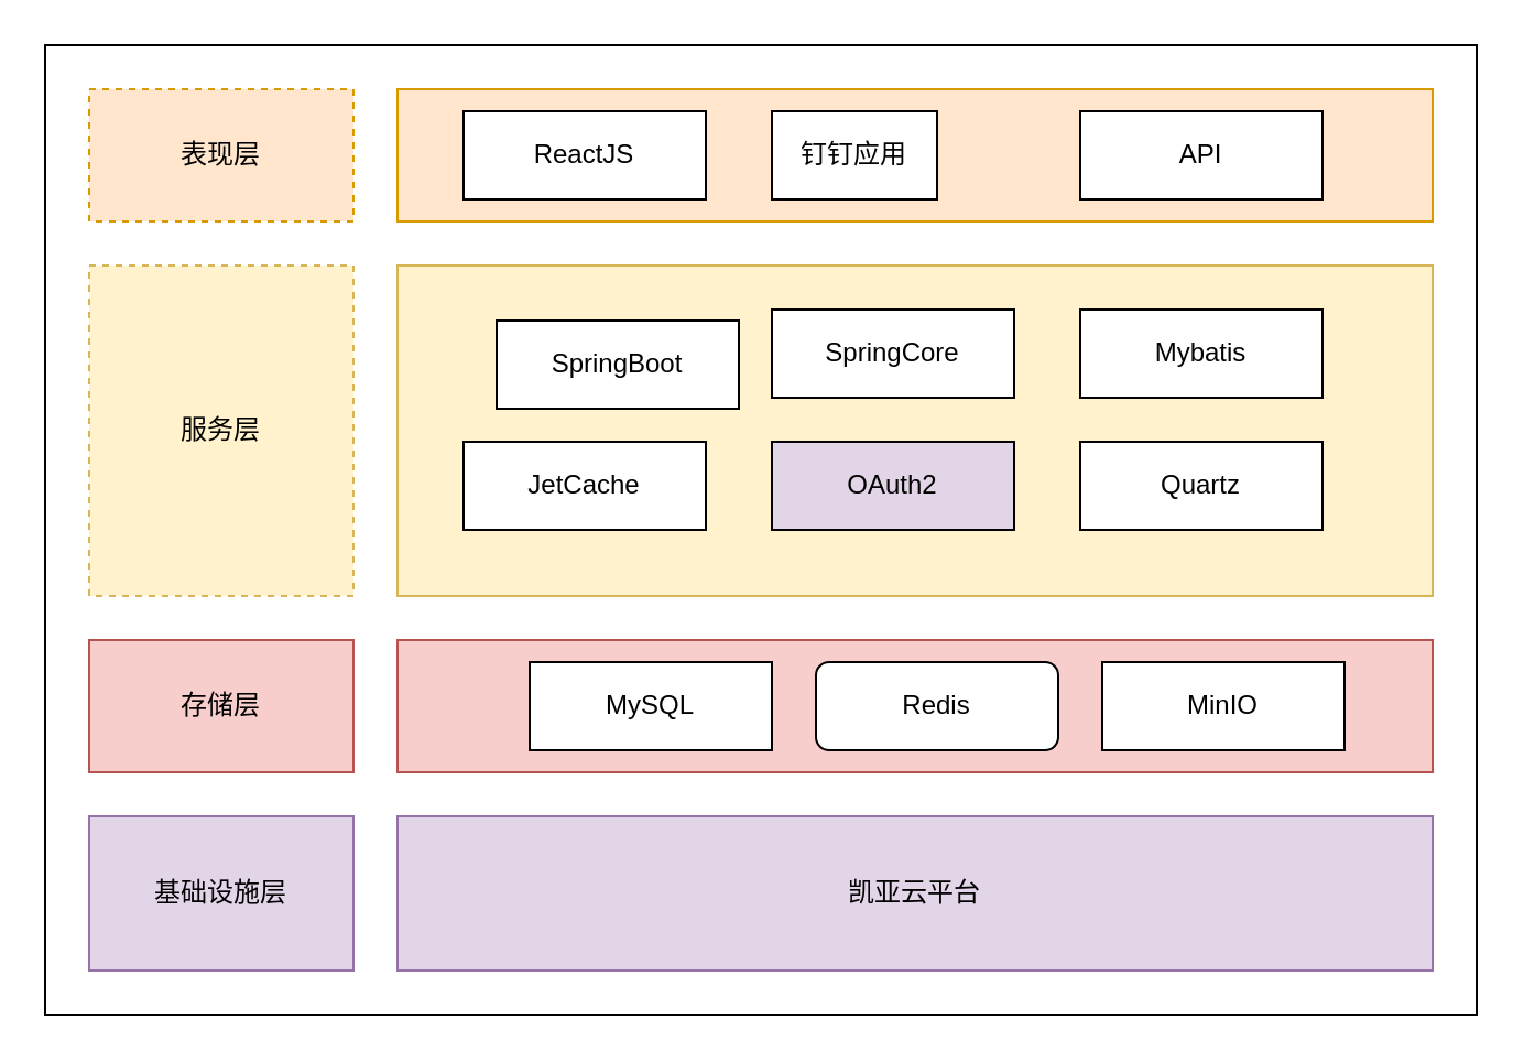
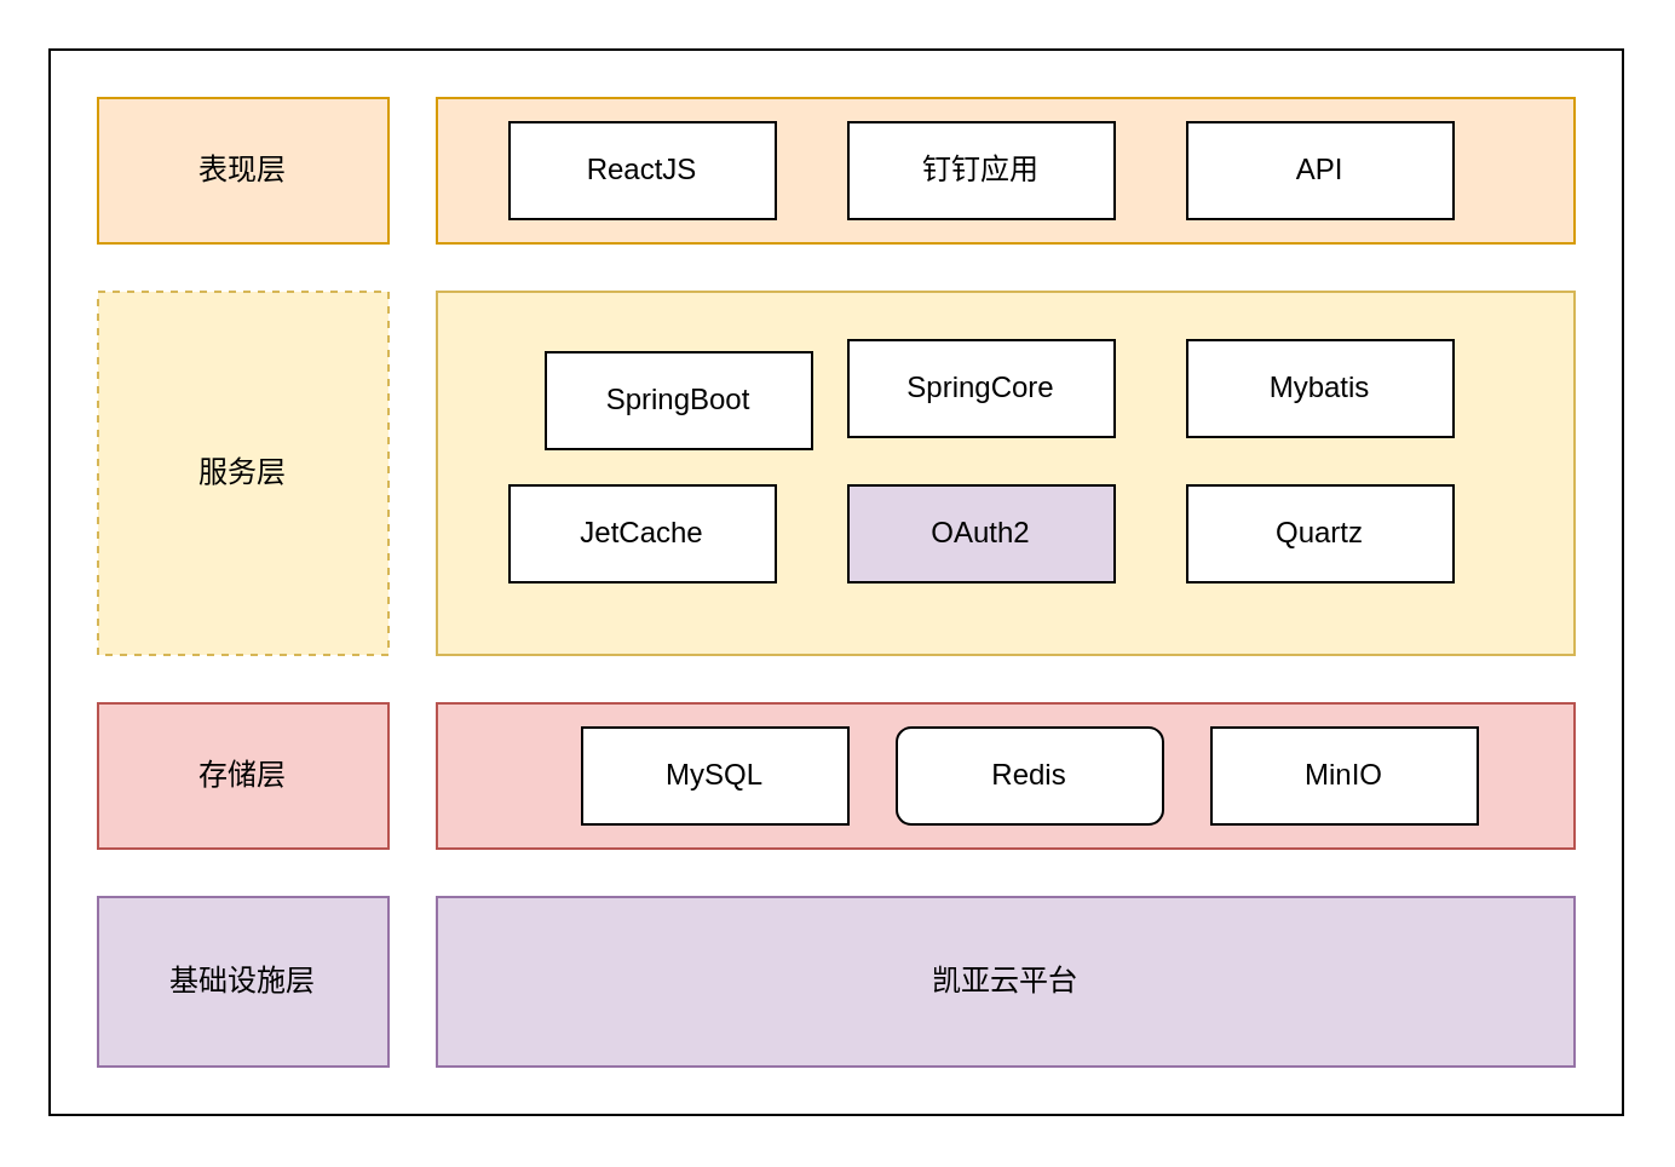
  <mxCell id="0" />
  <mxCell id="1" parent="0" />
  <mxCell id="2" value="" style="rounded=0;whiteSpace=wrap;html=1;fillColor=none;" vertex="1" parent="1"><mxGeometry x="20" y="20" width="650" height="440" as="geometry" /></mxCell>
  <mxCell id="3" value="凯亚云平台" style="rounded=0;whiteSpace=wrap;html=1;fillColor=#e1d5e7;strokeColor=#9673a6;" vertex="1" parent="1"><mxGeometry x="180" y="370" width="470" height="70" as="geometry" /></mxCell>
  <mxCell id="4" value="" style="rounded=0;whiteSpace=wrap;html=1;fillColor=#f8cecc;strokeColor=#b85450;" vertex="1" parent="1"><mxGeometry x="180" y="290" width="470" height="60" as="geometry" /></mxCell>
  <mxCell id="5" value="MySQL" style="rounded=0;whiteSpace=wrap;html=1;" vertex="1" parent="1"><mxGeometry x="240" y="300" width="110" height="40" as="geometry" /></mxCell>
  <mxCell id="6" value="Redis" style="whiteSpace=wrap;html=1;rounded=1;" vertex="1" parent="1"><mxGeometry x="370" y="300" width="110" height="40" as="geometry" /></mxCell>
  <mxCell id="7" value="" style="rounded=0;whiteSpace=wrap;html=1;fillColor=#ffe6cc;strokeColor=#d79b00;" vertex="1" parent="1"><mxGeometry x="180" y="40" width="470" height="60" as="geometry" /></mxCell>
  <mxCell id="8" value="ReactJS" style="rounded=0;whiteSpace=wrap;html=1;" vertex="1" parent="1"><mxGeometry x="210" y="50" width="110" height="40" as="geometry" /></mxCell>
- <mxCell id="9" value="钉钉应用" style="rounded=0;whiteSpace=wrap;html=1;" vertex="1" parent="1"><mxGeometry x="350" y="50" width="75" height="40" as="geometry" /></mxCell>
+ <mxCell id="9" value="钉钉应用" style="rounded=0;whiteSpace=wrap;html=1;" vertex="1" parent="1"><mxGeometry x="350" y="50" width="110" height="40" as="geometry" /></mxCell>
  <mxCell id="10" value="API" style="rounded=0;whiteSpace=wrap;html=1;" vertex="1" parent="1"><mxGeometry x="490" y="50" width="110" height="40" as="geometry" /></mxCell>
  <mxCell id="11" value="" style="rounded=0;whiteSpace=wrap;html=1;fillColor=#fff2cc;strokeColor=#d6b656;" vertex="1" parent="1"><mxGeometry x="180" y="120" width="470" height="150" as="geometry" /></mxCell>
  <mxCell id="12" value="SpringBoot" style="rounded=0;whiteSpace=wrap;html=1;" vertex="1" parent="1"><mxGeometry x="225" y="145" width="110" height="40" as="geometry" /></mxCell>
  <mxCell id="13" value="SpringCore" style="rounded=0;whiteSpace=wrap;html=1;" vertex="1" parent="1"><mxGeometry x="350" y="140" width="110" height="40" as="geometry" /></mxCell>
  <mxCell id="14" value="Mybatis" style="rounded=0;whiteSpace=wrap;html=1;" vertex="1" parent="1"><mxGeometry x="490" y="140" width="110" height="40" as="geometry" /></mxCell>
  <mxCell id="15" value="JetCache" style="rounded=0;whiteSpace=wrap;html=1;" vertex="1" parent="1"><mxGeometry x="210" y="200" width="110" height="40" as="geometry" /></mxCell>
  <mxCell id="16" value="OAuth2" style="rounded=0;whiteSpace=wrap;html=1;fillColor=#e1d5e7;" vertex="1" parent="1"><mxGeometry x="350" y="200" width="110" height="40" as="geometry" /></mxCell>
  <mxCell id="17" value="MinIO" style="rounded=0;whiteSpace=wrap;html=1;" vertex="1" parent="1"><mxGeometry x="500" y="300" width="110" height="40" as="geometry" /></mxCell>
- <mxCell id="18" value="表现层" style="rounded=0;whiteSpace=wrap;html=1;fillColor=#ffe6cc;strokeColor=#d79b00;dashed=1;" vertex="1" parent="1"><mxGeometry x="40" y="40" width="120" height="60" as="geometry" /></mxCell>
+ <mxCell id="18" value="表现层" style="rounded=0;whiteSpace=wrap;html=1;fillColor=#ffe6cc;strokeColor=#d79b00;" vertex="1" parent="1"><mxGeometry x="40" y="40" width="120" height="60" as="geometry" /></mxCell>
  <mxCell id="19" value="服务层" style="rounded=0;whiteSpace=wrap;html=1;fillColor=#fff2cc;strokeColor=#d6b656;dashed=1;" vertex="1" parent="1"><mxGeometry x="40" y="120" width="120" height="150" as="geometry" /></mxCell>
  <mxCell id="20" value="存储层" style="rounded=0;whiteSpace=wrap;html=1;fillColor=#f8cecc;strokeColor=#b85450;" vertex="1" parent="1"><mxGeometry x="40" y="290" width="120" height="60" as="geometry" /></mxCell>
  <mxCell id="21" value="基础设施层" style="rounded=0;whiteSpace=wrap;html=1;fillColor=#e1d5e7;strokeColor=#9673a6;" vertex="1" parent="1"><mxGeometry x="40" y="370" width="120" height="70" as="geometry" /></mxCell>
  <mxCell id="22" value="Quartz" style="rounded=0;whiteSpace=wrap;html=1;" vertex="1" parent="1"><mxGeometry x="490" y="200" width="110" height="40" as="geometry" /></mxCell>
